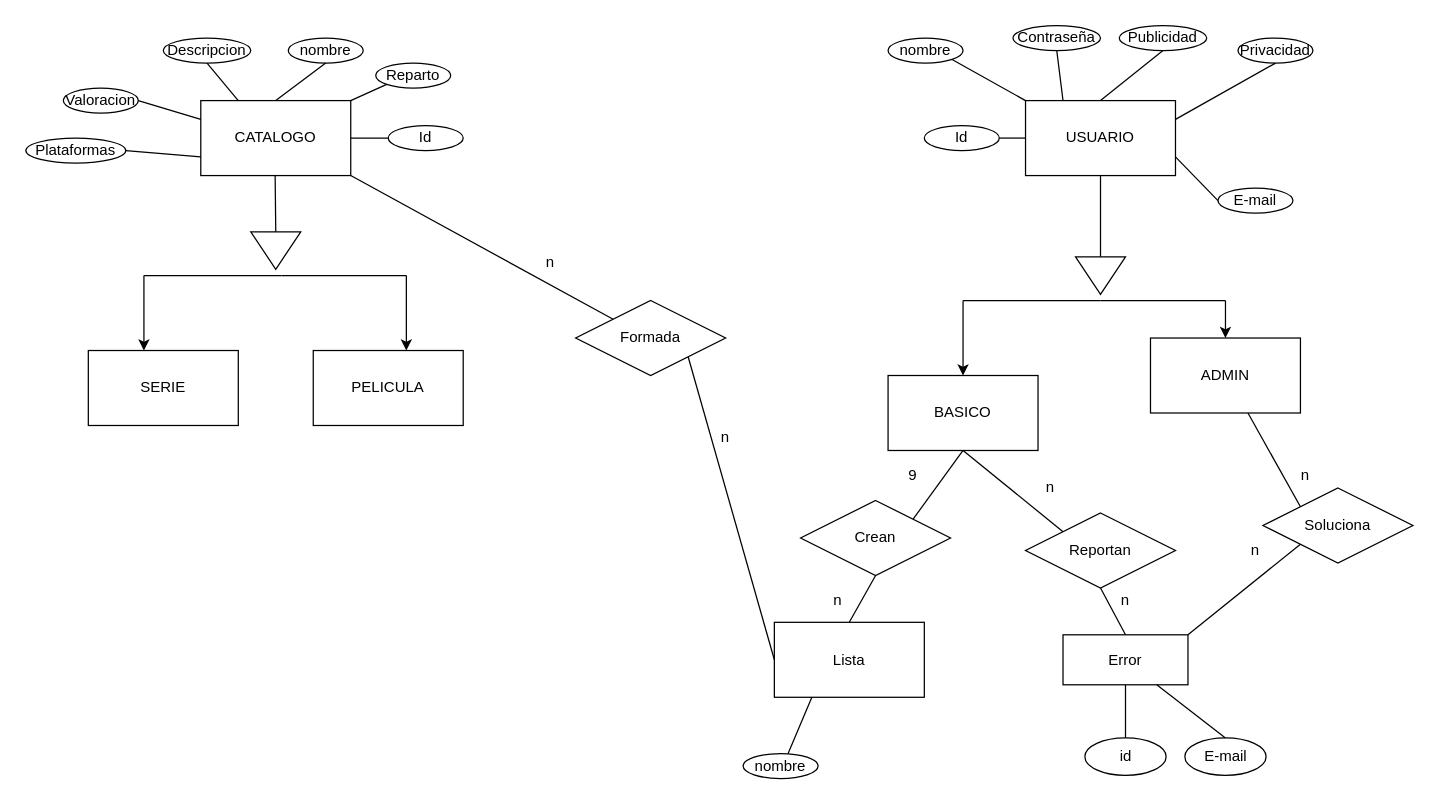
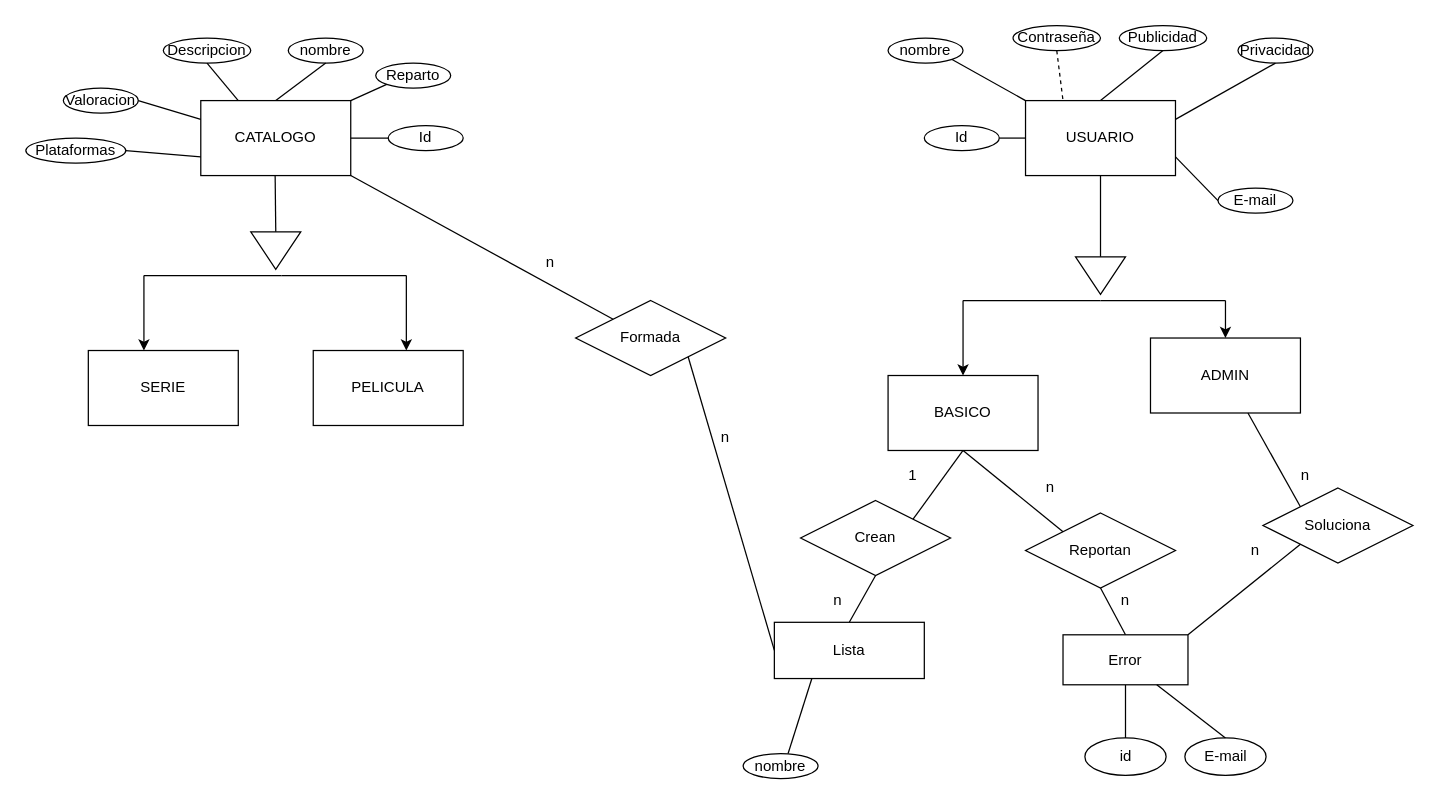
  <mxCell id="0" />
  <mxCell id="1" parent="0" />
  <mxCell id="2" value="&lt;font style=&quot;vertical-align: inherit&quot;&gt;&lt;font style=&quot;vertical-align: inherit&quot;&gt;USUARIO&lt;/font&gt;&lt;/font&gt;" style="rounded=0;whiteSpace=wrap;html=1;" parent="1" vertex="1"><mxGeometry x="820" y="80" width="120" height="60" as="geometry" /></mxCell>
  <mxCell id="3" value="&lt;font style=&quot;vertical-align: inherit&quot;&gt;&lt;font style=&quot;vertical-align: inherit&quot;&gt;nombre&lt;/font&gt;&lt;/font&gt;" style="ellipse;whiteSpace=wrap;html=1;" parent="1" vertex="1"><mxGeometry x="710" y="30" width="60" height="20" as="geometry" /></mxCell>
  <mxCell id="4" value="&lt;font style=&quot;vertical-align: inherit&quot;&gt;&lt;font style=&quot;vertical-align: inherit&quot;&gt;&lt;font style=&quot;vertical-align: inherit&quot;&gt;&lt;font style=&quot;vertical-align: inherit&quot;&gt;E-mail&lt;/font&gt;&lt;/font&gt;&lt;/font&gt;&lt;/font&gt;" style="ellipse;whiteSpace=wrap;html=1;" parent="1" vertex="1"><mxGeometry x="974" y="150" width="60" height="20" as="geometry" /></mxCell>
  <mxCell id="5" value="&lt;font style=&quot;vertical-align: inherit&quot;&gt;&lt;font style=&quot;vertical-align: inherit&quot;&gt;Contraseña&lt;/font&gt;&lt;/font&gt;" style="ellipse;whiteSpace=wrap;html=1;" parent="1" vertex="1"><mxGeometry x="810" y="20" width="70" height="20" as="geometry" /></mxCell>
  <mxCell id="6" value="&lt;font style=&quot;vertical-align: inherit&quot;&gt;&lt;font style=&quot;vertical-align: inherit&quot;&gt;CATALOGO&lt;/font&gt;&lt;/font&gt;" style="rounded=0;whiteSpace=wrap;html=1;" parent="1" vertex="1"><mxGeometry x="160" y="80" width="120" height="60" as="geometry" /></mxCell>
- <mxCell id="7" value="&lt;font style=&quot;vertical-align: inherit&quot;&gt;&lt;font style=&quot;vertical-align: inherit&quot;&gt;Lista&lt;/font&gt;&lt;/font&gt;" style="rounded=0;whiteSpace=wrap;html=1;" parent="1" vertex="1"><mxGeometry x="619" y="497.5" width="120" height="60" as="geometry" /></mxCell>
+ <mxCell id="7" value="&lt;font style=&quot;vertical-align: inherit&quot;&gt;&lt;font style=&quot;vertical-align: inherit&quot;&gt;Lista&lt;/font&gt;&lt;/font&gt;" style="rounded=0;whiteSpace=wrap;html=1;" parent="1" vertex="1"><mxGeometry x="619" y="497.5" width="120" height="45" as="geometry" /></mxCell>
  <mxCell id="8" value="&lt;font style=&quot;vertical-align: inherit&quot;&gt;&lt;font style=&quot;vertical-align: inherit&quot;&gt;Plataformas&lt;/font&gt;&lt;/font&gt;" style="ellipse;whiteSpace=wrap;html=1;" parent="1" vertex="1"><mxGeometry x="20" y="110" width="80" height="20" as="geometry" /></mxCell>
  <mxCell id="9" value="&lt;font style=&quot;vertical-align: inherit&quot;&gt;&lt;font style=&quot;vertical-align: inherit&quot;&gt;Valoracion&lt;/font&gt;&lt;/font&gt;" style="ellipse;whiteSpace=wrap;html=1;" parent="1" vertex="1"><mxGeometry x="50" y="70" width="60" height="20" as="geometry" /></mxCell>
  <mxCell id="10" value="&lt;font style=&quot;vertical-align: inherit&quot;&gt;&lt;font style=&quot;vertical-align: inherit&quot;&gt;Reparto&lt;/font&gt;&lt;/font&gt;" style="ellipse;whiteSpace=wrap;html=1;" parent="1" vertex="1"><mxGeometry x="300" y="50" width="60" height="20" as="geometry" /></mxCell>
  <mxCell id="11" value="&lt;font style=&quot;vertical-align: inherit&quot;&gt;&lt;font style=&quot;vertical-align: inherit&quot;&gt;nombre&lt;/font&gt;&lt;/font&gt;" style="ellipse;whiteSpace=wrap;html=1;" parent="1" vertex="1"><mxGeometry x="230" y="30" width="60" height="20" as="geometry" /></mxCell>
  <mxCell id="12" value="&lt;font style=&quot;vertical-align: inherit&quot;&gt;&lt;font style=&quot;vertical-align: inherit&quot;&gt;Descripcion&lt;/font&gt;&lt;/font&gt;" style="ellipse;whiteSpace=wrap;html=1;" parent="1" vertex="1"><mxGeometry x="130" y="30" width="70" height="20" as="geometry" /></mxCell>
  <mxCell id="13" value="&lt;font style=&quot;vertical-align: inherit&quot;&gt;&lt;font style=&quot;vertical-align: inherit&quot;&gt;nombre&lt;/font&gt;&lt;/font&gt;" style="ellipse;whiteSpace=wrap;html=1;" parent="1" vertex="1"><mxGeometry x="594" y="602.5" width="60" height="20" as="geometry" /></mxCell>
  <mxCell id="14" value="&lt;font style=&quot;vertical-align: inherit&quot;&gt;&lt;font style=&quot;vertical-align: inherit&quot;&gt;Privacidad&lt;/font&gt;&lt;/font&gt;" style="ellipse;whiteSpace=wrap;html=1;" parent="1" vertex="1"><mxGeometry x="990" y="30" width="60" height="20" as="geometry" /></mxCell>
  <mxCell id="15" value="&lt;font style=&quot;vertical-align: inherit&quot;&gt;&lt;font style=&quot;vertical-align: inherit&quot;&gt;Publicidad&lt;/font&gt;&lt;/font&gt;" style="ellipse;whiteSpace=wrap;html=1;" parent="1" vertex="1"><mxGeometry x="895" y="20" width="70" height="20" as="geometry" /></mxCell>
  <mxCell id="16" value="" style="endArrow=none;html=1;exitX=1;exitY=1;exitDx=0;exitDy=0;entryX=0;entryY=0;entryDx=0;entryDy=0;" parent="1" source="3" target="2" edge="1"><mxGeometry width="50" height="50" relative="1" as="geometry"><mxPoint x="1040" y="210" as="sourcePoint" /><mxPoint x="1090" y="160" as="targetPoint" /></mxGeometry></mxCell>
  <mxCell id="17" value="" style="endArrow=none;html=1;exitX=0.5;exitY=1;exitDx=0;exitDy=0;entryX=0.5;entryY=0;entryDx=0;entryDy=0;" parent="1" source="15" target="2" edge="1"><mxGeometry width="50" height="50" relative="1" as="geometry"><mxPoint x="1050" y="220" as="sourcePoint" /><mxPoint x="1100" y="170" as="targetPoint" /></mxGeometry></mxCell>
- <mxCell id="18" value="" style="endArrow=none;html=1;exitX=0.5;exitY=1;exitDx=0;exitDy=0;entryX=0.25;entryY=0;entryDx=0;entryDy=0;" parent="1" source="5" target="2" edge="1"><mxGeometry width="50" height="50" relative="1" as="geometry"><mxPoint x="1090" y="260" as="sourcePoint" /><mxPoint x="1140" y="210" as="targetPoint" /></mxGeometry></mxCell>
+ <mxCell id="18" value="" style="endArrow=none;html=1;exitX=0.5;exitY=1;exitDx=0;exitDy=0;entryX=0.25;entryY=0;entryDx=0;entryDy=0;dashed=1;" parent="1" source="5" target="2" edge="1"><mxGeometry width="50" height="50" relative="1" as="geometry"><mxPoint x="1090" y="260" as="sourcePoint" /><mxPoint x="1140" y="210" as="targetPoint" /></mxGeometry></mxCell>
  <mxCell id="19" style="edgeStyle=orthogonalEdgeStyle;rounded=0;orthogonalLoop=1;jettySize=auto;html=1;exitX=0.5;exitY=1;exitDx=0;exitDy=0;" parent="1" source="11" target="11" edge="1"><mxGeometry relative="1" as="geometry" /></mxCell>
  <mxCell id="20" value="" style="endArrow=none;html=1;exitX=0.5;exitY=1;exitDx=0;exitDy=0;entryX=0.25;entryY=0;entryDx=0;entryDy=0;" parent="1" source="12" target="6" edge="1"><mxGeometry width="50" height="50" relative="1" as="geometry"><mxPoint x="60" y="270" as="sourcePoint" /><mxPoint x="110" y="220" as="targetPoint" /></mxGeometry></mxCell>
  <mxCell id="21" value="" style="endArrow=none;html=1;exitX=0;exitY=1;exitDx=0;exitDy=0;entryX=1;entryY=0;entryDx=0;entryDy=0;" parent="1" source="10" target="6" edge="1"><mxGeometry width="50" height="50" relative="1" as="geometry"><mxPoint x="90" y="300" as="sourcePoint" /><mxPoint x="140" y="250" as="targetPoint" /></mxGeometry></mxCell>
  <mxCell id="22" value="" style="endArrow=none;html=1;exitX=0.5;exitY=1;exitDx=0;exitDy=0;entryX=0.5;entryY=0;entryDx=0;entryDy=0;" parent="1" source="11" target="6" edge="1"><mxGeometry width="50" height="50" relative="1" as="geometry"><mxPoint x="100" y="310" as="sourcePoint" /><mxPoint x="150" y="260" as="targetPoint" /></mxGeometry></mxCell>
  <mxCell id="23" value="" style="endArrow=none;html=1;exitX=0.5;exitY=0;exitDx=0;exitDy=0;entryX=0.25;entryY=1;entryDx=0;entryDy=0;" parent="1" target="7" edge="1"><mxGeometry width="50" height="50" relative="1" as="geometry"><mxPoint x="630" y="602.5" as="sourcePoint" /><mxPoint x="900" y="382.5" as="targetPoint" /></mxGeometry></mxCell>
  <mxCell id="24" value="&lt;font style=&quot;vertical-align: inherit&quot;&gt;&lt;font style=&quot;vertical-align: inherit&quot;&gt;BASICO&lt;/font&gt;&lt;/font&gt;" style="rounded=0;whiteSpace=wrap;html=1;" parent="1" vertex="1"><mxGeometry x="710" y="300" width="120" height="60" as="geometry" /></mxCell>
  <mxCell id="25" value="&lt;font style=&quot;vertical-align: inherit&quot;&gt;&lt;font style=&quot;vertical-align: inherit&quot;&gt;ADMIN&lt;/font&gt;&lt;/font&gt;" style="rounded=0;whiteSpace=wrap;html=1;" parent="1" vertex="1"><mxGeometry x="920" y="270" width="120" height="60" as="geometry" /></mxCell>
  <mxCell id="26" value="" style="endArrow=none;html=1;exitX=0.5;exitY=1;exitDx=0;exitDy=0;" parent="1" source="2" edge="1"><mxGeometry width="50" height="50" relative="1" as="geometry"><mxPoint x="1040" y="310" as="sourcePoint" /><mxPoint x="880" y="210" as="targetPoint" /></mxGeometry></mxCell>
  <mxCell id="27" value="" style="endArrow=classic;html=1;entryX=0.5;entryY=0;entryDx=0;entryDy=0;" parent="1" target="25" edge="1"><mxGeometry width="50" height="50" relative="1" as="geometry"><mxPoint x="980" y="240" as="sourcePoint" /><mxPoint x="1090" y="290" as="targetPoint" /></mxGeometry></mxCell>
  <mxCell id="28" value="" style="endArrow=classic;html=1;entryX=0.5;entryY=0;entryDx=0;entryDy=0;" parent="1" target="24" edge="1"><mxGeometry width="50" height="50" relative="1" as="geometry"><mxPoint x="770" y="240" as="sourcePoint" /><mxPoint x="1090" y="290" as="targetPoint" /></mxGeometry></mxCell>
  <mxCell id="29" value="" style="endArrow=none;html=1;" parent="1" edge="1"><mxGeometry width="50" height="50" relative="1" as="geometry"><mxPoint x="770" y="240" as="sourcePoint" /><mxPoint x="880" y="240" as="targetPoint" /></mxGeometry></mxCell>
  <mxCell id="30" value="" style="endArrow=none;html=1;" parent="1" edge="1"><mxGeometry width="50" height="50" relative="1" as="geometry"><mxPoint x="880" y="240" as="sourcePoint" /><mxPoint x="980" y="240" as="targetPoint" /><Array as="points"><mxPoint x="930" y="240" /></Array></mxGeometry></mxCell>
  <mxCell id="31" value="" style="triangle;whiteSpace=wrap;html=1;rotation=90;" parent="1" vertex="1"><mxGeometry x="865" y="200" width="30" height="40" as="geometry" /></mxCell>
  <mxCell id="32" value="&lt;font style=&quot;vertical-align: inherit&quot;&gt;&lt;font style=&quot;vertical-align: inherit&quot;&gt;SERIE&lt;/font&gt;&lt;/font&gt;" style="rounded=0;whiteSpace=wrap;html=1;" parent="1" vertex="1"><mxGeometry x="70" y="280" width="120" height="60" as="geometry" /></mxCell>
  <mxCell id="33" value="&lt;font style=&quot;vertical-align: inherit&quot;&gt;&lt;font style=&quot;vertical-align: inherit&quot;&gt;PELICULA&lt;/font&gt;&lt;/font&gt;" style="rounded=0;whiteSpace=wrap;html=1;" parent="1" vertex="1"><mxGeometry x="250" y="280" width="120" height="60" as="geometry" /></mxCell>
  <mxCell id="34" value="" style="endArrow=classic;html=1;entryX=0.5;entryY=0;entryDx=0;entryDy=0;" parent="1" edge="1"><mxGeometry width="50" height="50" relative="1" as="geometry"><mxPoint x="324.5" y="220" as="sourcePoint" /><mxPoint x="324.5" y="280" as="targetPoint" /></mxGeometry></mxCell>
  <mxCell id="35" value="" style="endArrow=classic;html=1;entryX=0.5;entryY=0;entryDx=0;entryDy=0;" parent="1" edge="1"><mxGeometry width="50" height="50" relative="1" as="geometry"><mxPoint x="114.5" y="220" as="sourcePoint" /><mxPoint x="114.5" y="280" as="targetPoint" /></mxGeometry></mxCell>
  <mxCell id="36" value="" style="endArrow=none;html=1;" parent="1" edge="1"><mxGeometry width="50" height="50" relative="1" as="geometry"><mxPoint x="114.5" y="220" as="sourcePoint" /><mxPoint x="224.5" y="220" as="targetPoint" /></mxGeometry></mxCell>
  <mxCell id="37" value="" style="endArrow=none;html=1;" parent="1" edge="1"><mxGeometry width="50" height="50" relative="1" as="geometry"><mxPoint x="224.5" y="220" as="sourcePoint" /><mxPoint x="324.5" y="220" as="targetPoint" /><Array as="points"><mxPoint x="274.5" y="220" /></Array></mxGeometry></mxCell>
  <mxCell id="38" value="" style="triangle;whiteSpace=wrap;html=1;rotation=90;" parent="1" vertex="1"><mxGeometry x="205" y="180" width="30" height="40" as="geometry" /></mxCell>
  <mxCell id="39" value="" style="endArrow=none;html=1;exitX=0.5;exitY=1;exitDx=0;exitDy=0;entryX=0;entryY=0.5;entryDx=0;entryDy=0;" parent="1" target="38" edge="1"><mxGeometry width="50" height="50" relative="1" as="geometry"><mxPoint x="219.5" y="140" as="sourcePoint" /><mxPoint x="220" y="180" as="targetPoint" /></mxGeometry></mxCell>
  <mxCell id="40" value="&lt;font style=&quot;vertical-align: inherit&quot;&gt;&lt;font style=&quot;vertical-align: inherit&quot;&gt;id&lt;/font&gt;&lt;/font&gt;" style="ellipse;whiteSpace=wrap;html=1;align=center;" parent="1" vertex="1"><mxGeometry x="867.5" y="590" width="65" height="30" as="geometry" /></mxCell>
  <mxCell id="41" value="" style="endArrow=none;html=1;exitX=0.5;exitY=0;exitDx=0;exitDy=0;entryX=0.5;entryY=1;entryDx=0;entryDy=0;" parent="1" source="40" edge="1"><mxGeometry width="50" height="50" relative="1" as="geometry"><mxPoint x="924" y="330" as="sourcePoint" /><mxPoint x="900" y="547.5" as="targetPoint" /></mxGeometry></mxCell>
  <mxCell id="42" value="" style="endArrow=none;html=1;exitX=0;exitY=0.5;exitDx=0;exitDy=0;entryX=1;entryY=0.75;entryDx=0;entryDy=0;" parent="1" source="4" target="2" edge="1"><mxGeometry width="50" height="50" relative="1" as="geometry"><mxPoint x="850" y="390" as="sourcePoint" /><mxPoint x="900" y="340" as="targetPoint" /></mxGeometry></mxCell>
  <mxCell id="43" value="" style="endArrow=none;html=1;exitX=0.5;exitY=1;exitDx=0;exitDy=0;entryX=1;entryY=0.25;entryDx=0;entryDy=0;" parent="1" source="14" target="2" edge="1"><mxGeometry width="50" height="50" relative="1" as="geometry"><mxPoint x="850" y="390" as="sourcePoint" /><mxPoint x="900" y="340" as="targetPoint" /></mxGeometry></mxCell>
  <mxCell id="44" value="Crean" style="shape=rhombus;perimeter=rhombusPerimeter;whiteSpace=wrap;html=1;align=center;" parent="1" vertex="1"><mxGeometry x="640" y="400" width="120" height="60" as="geometry" /></mxCell>
  <mxCell id="45" value="" style="endArrow=none;html=1;entryX=0.5;entryY=0;entryDx=0;entryDy=0;exitX=0.5;exitY=1;exitDx=0;exitDy=0;" parent="1" source="44" target="7" edge="1"><mxGeometry width="50" height="50" relative="1" as="geometry"><mxPoint x="700" y="460" as="sourcePoint" /><mxPoint x="920" y="420" as="targetPoint" /></mxGeometry></mxCell>
  <mxCell id="46" value="" style="endArrow=none;html=1;exitX=0.5;exitY=1;exitDx=0;exitDy=0;entryX=1;entryY=0;entryDx=0;entryDy=0;" parent="1" source="24" target="44" edge="1"><mxGeometry width="50" height="50" relative="1" as="geometry"><mxPoint x="940" y="410" as="sourcePoint" /><mxPoint x="990" y="360" as="targetPoint" /></mxGeometry></mxCell>
  <mxCell id="47" value="Reportan" style="shape=rhombus;perimeter=rhombusPerimeter;whiteSpace=wrap;html=1;align=center;" parent="1" vertex="1"><mxGeometry x="820" y="410" width="120" height="60" as="geometry" /></mxCell>
  <mxCell id="48" value="Error" style="whiteSpace=wrap;html=1;align=center;" parent="1" vertex="1"><mxGeometry x="850" y="507.5" width="100" height="40" as="geometry" /></mxCell>
  <mxCell id="49" value="" style="endArrow=none;html=1;exitX=0.5;exitY=1;exitDx=0;exitDy=0;entryX=0.5;entryY=0;entryDx=0;entryDy=0;" parent="1" source="47" target="48" edge="1"><mxGeometry width="50" height="50" relative="1" as="geometry"><mxPoint x="940" y="410" as="sourcePoint" /><mxPoint x="990" y="360" as="targetPoint" /></mxGeometry></mxCell>
  <mxCell id="50" value="" style="endArrow=none;html=1;exitX=0.5;exitY=1;exitDx=0;exitDy=0;entryX=0;entryY=0;entryDx=0;entryDy=0;" parent="1" source="24" target="47" edge="1"><mxGeometry width="50" height="50" relative="1" as="geometry"><mxPoint x="940" y="410" as="sourcePoint" /><mxPoint x="990" y="360" as="targetPoint" /></mxGeometry></mxCell>
  <mxCell id="51" value="Formada" style="shape=rhombus;perimeter=rhombusPerimeter;whiteSpace=wrap;html=1;align=center;" parent="1" vertex="1"><mxGeometry x="460" y="240" width="120" height="60" as="geometry" /></mxCell>
  <mxCell id="52" value="" style="endArrow=none;html=1;exitX=1;exitY=0.5;exitDx=0;exitDy=0;entryX=1;entryY=0.25;entryDx=0;entryDy=0;" parent="1" source="9" edge="1"><mxGeometry width="50" height="50" relative="1" as="geometry"><mxPoint x="550" y="410" as="sourcePoint" /><mxPoint x="160" y="95" as="targetPoint" /></mxGeometry></mxCell>
  <mxCell id="53" value="" style="endArrow=none;html=1;exitX=1;exitY=0.5;exitDx=0;exitDy=0;entryX=0;entryY=0.75;entryDx=0;entryDy=0;" parent="1" source="8" target="6" edge="1"><mxGeometry width="50" height="50" relative="1" as="geometry"><mxPoint x="550" y="410" as="sourcePoint" /><mxPoint x="600" y="360" as="targetPoint" /></mxGeometry></mxCell>
  <mxCell id="54" value="&lt;font style=&quot;vertical-align: inherit&quot;&gt;&lt;font style=&quot;vertical-align: inherit&quot;&gt;E-mail&lt;/font&gt;&lt;/font&gt;" style="ellipse;whiteSpace=wrap;html=1;align=center;" parent="1" vertex="1"><mxGeometry x="947.5" y="590" width="65" height="30" as="geometry" /></mxCell>
  <mxCell id="55" value="" style="endArrow=none;html=1;exitX=0.5;exitY=0;exitDx=0;exitDy=0;entryX=0.75;entryY=1;entryDx=0;entryDy=0;" parent="1" source="54" target="48" edge="1"><mxGeometry width="50" height="50" relative="1" as="geometry"><mxPoint x="550" y="410" as="sourcePoint" /><mxPoint x="600" y="360" as="targetPoint" /></mxGeometry></mxCell>
  <mxCell id="56" value="" style="endArrow=none;html=1;entryX=0;entryY=0;entryDx=0;entryDy=0;exitX=1;exitY=1;exitDx=0;exitDy=0;" parent="1" source="6" target="51" edge="1"><mxGeometry width="50" height="50" relative="1" as="geometry"><mxPoint x="550" y="410" as="sourcePoint" /><mxPoint x="600" y="360" as="targetPoint" /></mxGeometry></mxCell>
  <mxCell id="57" value="" style="endArrow=none;html=1;exitX=0;exitY=0.5;exitDx=0;exitDy=0;entryX=1;entryY=1;entryDx=0;entryDy=0;" parent="1" source="7" target="51" edge="1"><mxGeometry width="50" height="50" relative="1" as="geometry"><mxPoint x="550" y="410" as="sourcePoint" /><mxPoint x="600" y="360" as="targetPoint" /></mxGeometry></mxCell>
  <mxCell id="58" value="Soluciona" style="shape=rhombus;perimeter=rhombusPerimeter;whiteSpace=wrap;html=1;align=center;" vertex="1" parent="1"><mxGeometry x="1010" y="390" width="120" height="60" as="geometry" /></mxCell>
  <mxCell id="59" value="" style="endArrow=none;html=1;exitX=1;exitY=0;exitDx=0;exitDy=0;entryX=0;entryY=1;entryDx=0;entryDy=0;" edge="1" parent="1" source="48" target="58"><mxGeometry width="50" height="50" relative="1" as="geometry"><mxPoint x="1036.5" y="530" as="sourcePoint" /><mxPoint x="1086.5" y="480" as="targetPoint" /></mxGeometry></mxCell>
  <mxCell id="60" value="" style="endArrow=none;html=1;entryX=0.65;entryY=1;entryDx=0;entryDy=0;entryPerimeter=0;exitX=0;exitY=0;exitDx=0;exitDy=0;" edge="1" parent="1" source="58" target="25"><mxGeometry width="50" height="50" relative="1" as="geometry"><mxPoint x="570" y="390" as="sourcePoint" /><mxPoint x="620" y="340" as="targetPoint" /></mxGeometry></mxCell>
  <mxCell id="61" value="&lt;font style=&quot;vertical-align: inherit&quot;&gt;&lt;font style=&quot;vertical-align: inherit&quot;&gt;Id&lt;/font&gt;&lt;/font&gt;" style="ellipse;whiteSpace=wrap;html=1;" vertex="1" parent="1"><mxGeometry x="310" y="100" width="60" height="20" as="geometry" /></mxCell>
  <mxCell id="62" value="&lt;font style=&quot;vertical-align: inherit&quot;&gt;&lt;font style=&quot;vertical-align: inherit&quot;&gt;Id&lt;/font&gt;&lt;/font&gt;" style="ellipse;whiteSpace=wrap;html=1;" vertex="1" parent="1"><mxGeometry x="739" y="100" width="60" height="20" as="geometry" /></mxCell>
  <mxCell id="63" value="" style="endArrow=none;html=1;entryX=1;entryY=0.5;entryDx=0;entryDy=0;exitX=0;exitY=0.5;exitDx=0;exitDy=0;" edge="1" parent="1" source="2" target="62"><mxGeometry width="50" height="50" relative="1" as="geometry"><mxPoint x="570" y="390" as="sourcePoint" /><mxPoint x="620" y="340" as="targetPoint" /></mxGeometry></mxCell>
  <mxCell id="64" value="" style="endArrow=none;html=1;exitX=1;exitY=0.5;exitDx=0;exitDy=0;entryX=0;entryY=0.5;entryDx=0;entryDy=0;" edge="1" parent="1" source="6" target="61"><mxGeometry width="50" height="50" relative="1" as="geometry"><mxPoint x="570" y="390" as="sourcePoint" /><mxPoint x="620" y="340" as="targetPoint" /></mxGeometry></mxCell>
  <mxCell id="65" value="n" style="text;html=1;strokeColor=none;fillColor=none;align=center;verticalAlign=middle;whiteSpace=wrap;rounded=0;" vertex="1" parent="1"><mxGeometry x="1024" y="370" width="40" height="20" as="geometry" /></mxCell>
  <mxCell id="66" value="n" style="text;html=1;strokeColor=none;fillColor=none;align=center;verticalAlign=middle;whiteSpace=wrap;rounded=0;" vertex="1" parent="1"><mxGeometry x="984" y="430" width="40" height="20" as="geometry" /></mxCell>
  <mxCell id="67" value="n" style="text;html=1;strokeColor=none;fillColor=none;align=center;verticalAlign=middle;whiteSpace=wrap;rounded=0;" vertex="1" parent="1"><mxGeometry x="880" y="470" width="40" height="20" as="geometry" /></mxCell>
  <mxCell id="68" value="n" style="text;html=1;strokeColor=none;fillColor=none;align=center;verticalAlign=middle;whiteSpace=wrap;rounded=0;" vertex="1" parent="1"><mxGeometry x="820" y="380" width="40" height="20" as="geometry" /></mxCell>
- <mxCell id="69" value="9" style="text;html=1;strokeColor=none;fillColor=none;align=center;verticalAlign=middle;whiteSpace=wrap;rounded=0;" vertex="1" parent="1"><mxGeometry x="710" y="370" width="40" height="20" as="geometry" /></mxCell>
+ <mxCell id="69" value="1" style="text;html=1;strokeColor=none;fillColor=none;align=center;verticalAlign=middle;whiteSpace=wrap;rounded=0;" vertex="1" parent="1"><mxGeometry x="710" y="370" width="40" height="20" as="geometry" /></mxCell>
  <mxCell id="70" value="n" style="text;html=1;strokeColor=none;fillColor=none;align=center;verticalAlign=middle;whiteSpace=wrap;rounded=0;" vertex="1" parent="1"><mxGeometry x="650" y="470" width="40" height="20" as="geometry" /></mxCell>
  <mxCell id="71" value="n" style="text;html=1;strokeColor=none;fillColor=none;align=center;verticalAlign=middle;whiteSpace=wrap;rounded=0;" vertex="1" parent="1"><mxGeometry y="340" width="40" height="20" as="geometry" x="560" /></mxCell>
  <mxCell id="72" value="n" style="text;html=1;strokeColor=none;fillColor=none;align=center;verticalAlign=middle;whiteSpace=wrap;rounded=0;" vertex="1" parent="1"><mxGeometry x="420" y="200" width="40" height="20" as="geometry" /></mxCell>
